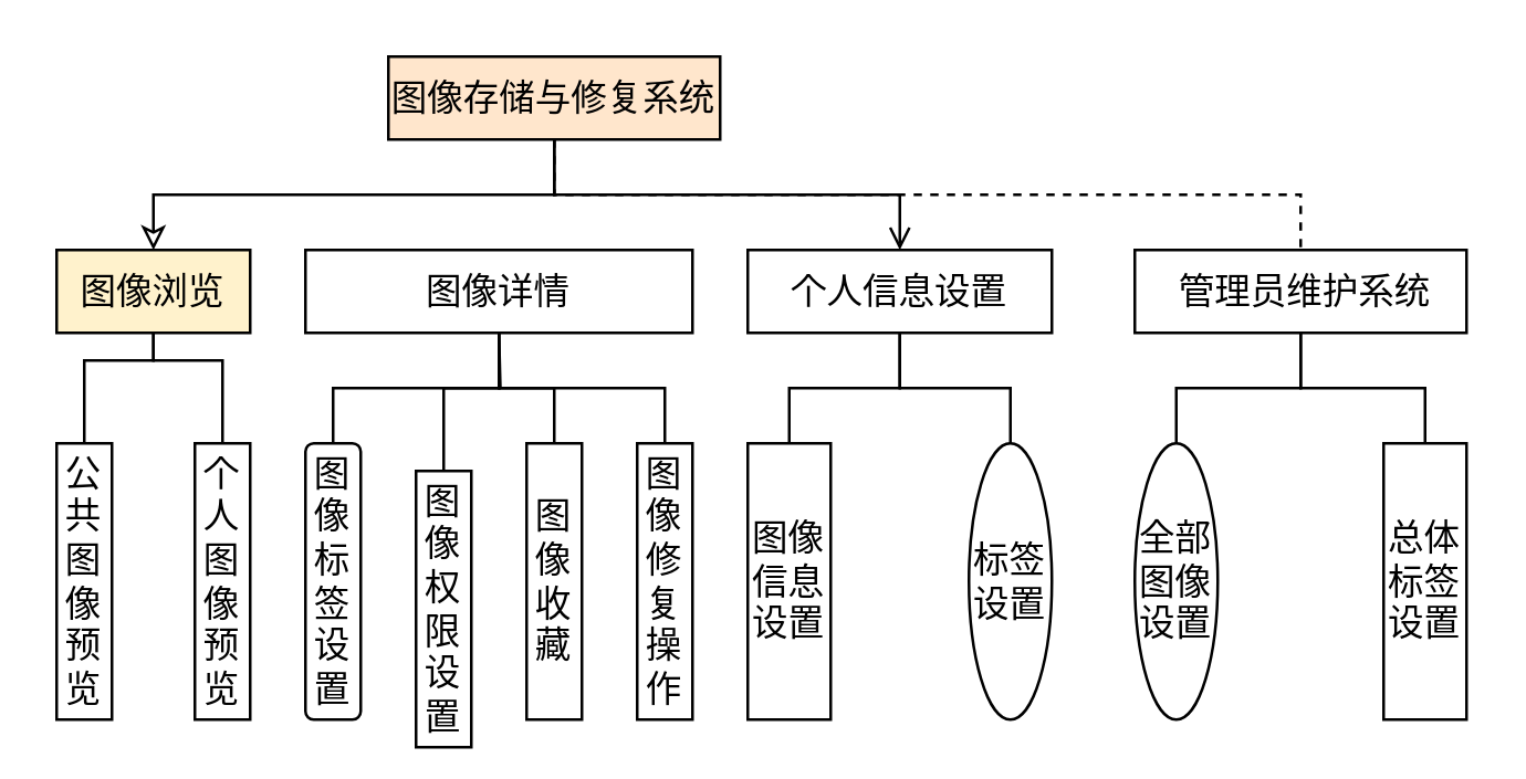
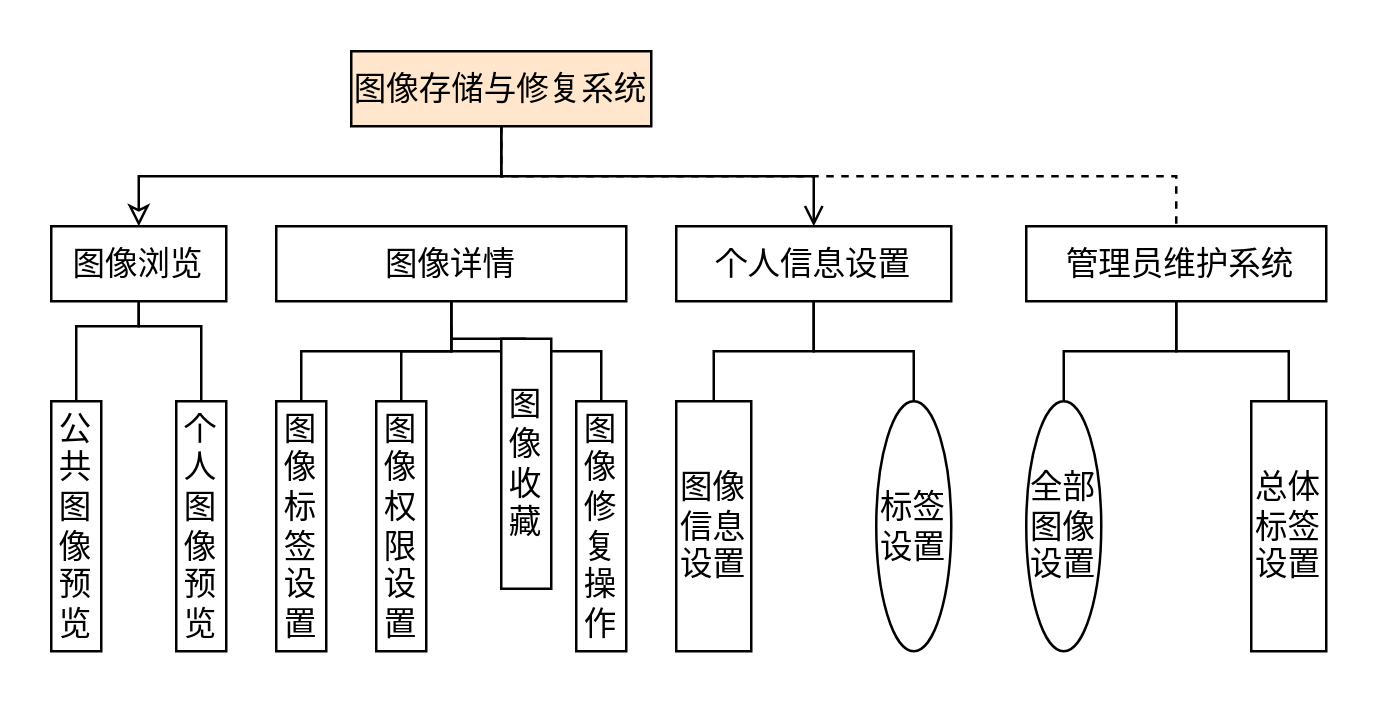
  <mxCell id="0" />
  <mxCell id="1" parent="0" />
  <mxCell id="2" style="edgeStyle=orthogonalEdgeStyle;rounded=0;orthogonalLoop=1;jettySize=auto;html=1;entryX=0.5;entryY=0;entryDx=0;entryDy=0;exitX=0.5;exitY=1;exitDx=0;exitDy=0;strokeColor=default;endArrow=classic;endFill=0;" edge="1" parent="1" source="5" target="8"><mxGeometry relative="1" as="geometry" /></mxCell>
  <mxCell id="3" style="edgeStyle=orthogonalEdgeStyle;rounded=0;orthogonalLoop=1;jettySize=auto;html=1;exitX=0.5;exitY=1;exitDx=0;exitDy=0;entryX=0.5;entryY=0;entryDx=0;entryDy=0;endArrow=open;endFill=0;" edge="1" parent="1" source="5" target="9"><mxGeometry relative="1" as="geometry" /></mxCell>
  <mxCell id="4" style="edgeStyle=orthogonalEdgeStyle;rounded=0;orthogonalLoop=1;jettySize=auto;html=1;exitX=0.5;exitY=1;exitDx=0;exitDy=0;endArrow=none;endFill=0;dashed=1;" edge="1" parent="1" source="5" target="12"><mxGeometry relative="1" as="geometry" /></mxCell>
  <mxCell id="5" value="图像存储与修复系统" style="rounded=0;whiteSpace=wrap;html=1;fontFamily=Helvetica;fontSize=13;fillColor=#ffe6cc;" vertex="1" parent="1"><mxGeometry x="140" y="20" width="120" height="30" as="geometry" /></mxCell>
  <mxCell id="6" style="edgeStyle=orthogonalEdgeStyle;shape=connector;rounded=0;orthogonalLoop=1;jettySize=auto;html=1;exitX=0.5;exitY=1;exitDx=0;exitDy=0;entryX=0.5;entryY=0;entryDx=0;entryDy=0;labelBackgroundColor=default;strokeColor=default;fontFamily=Helvetica;fontSize=11;fontColor=default;endArrow=none;endFill=0;" edge="1" parent="1" source="8" target="13"><mxGeometry relative="1" as="geometry"><Array as="points"><mxPoint x="55" y="130" /><mxPoint x="30" y="130" /></Array></mxGeometry></mxCell>
  <mxCell id="7" style="edgeStyle=orthogonalEdgeStyle;shape=connector;rounded=0;orthogonalLoop=1;jettySize=auto;html=1;exitX=0.5;exitY=1;exitDx=0;exitDy=0;entryX=0.5;entryY=0;entryDx=0;entryDy=0;labelBackgroundColor=default;strokeColor=default;fontFamily=Helvetica;fontSize=11;fontColor=default;endArrow=none;endFill=0;" edge="1" parent="1" source="8" target="14"><mxGeometry relative="1" as="geometry"><Array as="points"><mxPoint x="55" y="130" /><mxPoint x="80" y="130" /></Array></mxGeometry></mxCell>
- <mxCell id="8" value="图像浏览" style="rounded=0;whiteSpace=wrap;html=1;fontSize=13;fillColor=#fff2cc;" vertex="1" parent="1"><mxGeometry x="20" y="90" width="70" height="30" as="geometry" /></mxCell>
+ <mxCell id="8" value="图像浏览" style="rounded=0;whiteSpace=wrap;html=1;fontSize=13;" vertex="1" parent="1"><mxGeometry x="20" y="90" width="70" height="30" as="geometry" /></mxCell>
  <mxCell id="9" value="个人信息设置" style="rounded=0;whiteSpace=wrap;html=1;fontSize=13;" vertex="1" parent="1"><mxGeometry x="270" y="90" width="110" height="30" as="geometry" /></mxCell>
  <mxCell id="10" style="edgeStyle=orthogonalEdgeStyle;shape=connector;rounded=0;orthogonalLoop=1;jettySize=auto;html=1;exitX=0.5;exitY=1;exitDx=0;exitDy=0;entryX=0.5;entryY=0;entryDx=0;entryDy=0;labelBackgroundColor=default;strokeColor=default;fontFamily=Helvetica;fontSize=11;fontColor=default;endArrow=none;endFill=0;" edge="1" parent="1" source="12" target="28"><mxGeometry relative="1" as="geometry" /></mxCell>
  <mxCell id="11" style="edgeStyle=orthogonalEdgeStyle;shape=connector;rounded=0;orthogonalLoop=1;jettySize=auto;html=1;exitX=0.5;exitY=1;exitDx=0;exitDy=0;entryX=0.5;entryY=0;entryDx=0;entryDy=0;labelBackgroundColor=default;strokeColor=default;fontFamily=Helvetica;fontSize=11;fontColor=default;endArrow=none;endFill=0;" edge="1" parent="1" source="12" target="29"><mxGeometry relative="1" as="geometry" /></mxCell>
  <mxCell id="12" value="&amp;nbsp;管理员维护系统" style="rounded=0;whiteSpace=wrap;html=1;fontSize=13;" vertex="1" parent="1"><mxGeometry x="410" y="90" width="120" height="30" as="geometry" /></mxCell>
  <mxCell id="13" value="公共图像预览" style="rounded=0;whiteSpace=wrap;html=1;fontSize=13;" vertex="1" parent="1"><mxGeometry x="20" y="160" width="20" height="100" as="geometry" /></mxCell>
  <mxCell id="14" value="个人图像预览" style="rounded=0;whiteSpace=wrap;html=1;fontSize=13;" vertex="1" parent="1"><mxGeometry x="70" y="160" width="20" height="100" as="geometry" /></mxCell>
  <mxCell id="15" style="edgeStyle=orthogonalEdgeStyle;shape=connector;rounded=0;orthogonalLoop=1;jettySize=auto;html=1;exitX=0.5;exitY=0;exitDx=0;exitDy=0;entryX=0.5;entryY=1;entryDx=0;entryDy=0;labelBackgroundColor=default;strokeColor=default;fontFamily=Helvetica;fontSize=11;fontColor=default;endArrow=none;endFill=0;" edge="1" parent="1" source="16" target="19"><mxGeometry relative="1" as="geometry" /></mxCell>
- <mxCell id="16" value="图像标签设置" style="whiteSpace=wrap;html=1;fontSize=13;rounded=1;" vertex="1" parent="1"><mxGeometry x="110" y="160" width="20" height="100" as="geometry" /></mxCell>
+ <mxCell id="16" value="图像标签设置" style="rounded=0;whiteSpace=wrap;html=1;fontSize=13;" vertex="1" parent="1"><mxGeometry x="110" y="160" width="20" height="100" as="geometry" /></mxCell>
  <mxCell id="17" style="edgeStyle=orthogonalEdgeStyle;shape=connector;rounded=0;orthogonalLoop=1;jettySize=auto;html=1;exitX=0.5;exitY=0;exitDx=0;exitDy=0;labelBackgroundColor=default;strokeColor=default;fontFamily=Helvetica;fontSize=11;fontColor=default;endArrow=none;endFill=0;" edge="1" parent="1" source="18"><mxGeometry relative="1" as="geometry"><mxPoint x="180" y="120" as="targetPoint" /><Array as="points"><mxPoint x="240" y="140" /><mxPoint x="180" y="140" /></Array></mxGeometry></mxCell>
  <mxCell id="18" value="图像修复操作" style="rounded=0;whiteSpace=wrap;html=1;fontSize=13;" vertex="1" parent="1"><mxGeometry x="230" y="160" width="20" height="100" as="geometry" /></mxCell>
  <mxCell id="19" value="图像详情" style="rounded=0;whiteSpace=wrap;html=1;fontSize=13;" vertex="1" parent="1"><mxGeometry x="110" y="90" width="140" height="30" as="geometry" /></mxCell>
  <mxCell id="20" style="edgeStyle=orthogonalEdgeStyle;shape=connector;rounded=0;orthogonalLoop=1;jettySize=auto;html=1;exitX=0.5;exitY=0;exitDx=0;exitDy=0;labelBackgroundColor=default;strokeColor=default;fontFamily=Helvetica;fontSize=11;fontColor=default;endArrow=none;endFill=0;" edge="1" parent="1" source="21"><mxGeometry relative="1" as="geometry"><mxPoint x="180" y="130" as="targetPoint" /><Array as="points"><mxPoint x="160" y="140" /><mxPoint x="180" y="140" /></Array></mxGeometry></mxCell>
- <mxCell id="21" value="图像权限设置" style="rounded=0;whiteSpace=wrap;html=1;fontSize=13;" vertex="1" parent="1"><mxGeometry x="150" y="170" width="20" height="100" as="geometry" /></mxCell>
+ <mxCell id="21" value="图像权限设置" style="rounded=0;whiteSpace=wrap;html=1;fontSize=13;" vertex="1" parent="1"><mxGeometry x="150" y="160" width="20" height="100" as="geometry" /></mxCell>
  <mxCell id="22" style="edgeStyle=orthogonalEdgeStyle;shape=connector;rounded=0;orthogonalLoop=1;jettySize=auto;html=1;exitX=0.5;exitY=0;exitDx=0;exitDy=0;labelBackgroundColor=default;strokeColor=default;fontFamily=Helvetica;fontSize=11;fontColor=default;endArrow=none;endFill=0;" edge="1" parent="1" source="23"><mxGeometry relative="1" as="geometry"><mxPoint x="180" y="120" as="targetPoint" /></mxGeometry></mxCell>
- <mxCell id="23" value="图像收藏" style="rounded=0;whiteSpace=wrap;html=1;fontSize=13;" vertex="1" parent="1"><mxGeometry x="190" y="160" width="20" height="100" as="geometry" /></mxCell>
+ <mxCell id="23" value="图像收藏" style="rounded=0;whiteSpace=wrap;html=1;fontSize=13;" vertex="1" parent="1"><mxGeometry x="200" y="135" width="20" height="100" as="geometry" /></mxCell>
  <mxCell id="24" style="edgeStyle=orthogonalEdgeStyle;shape=connector;rounded=0;orthogonalLoop=1;jettySize=auto;html=1;exitX=0.5;exitY=0;exitDx=0;exitDy=0;entryX=0.5;entryY=1;entryDx=0;entryDy=0;labelBackgroundColor=default;strokeColor=default;fontFamily=Helvetica;fontSize=11;fontColor=default;endArrow=none;endFill=0;" edge="1" parent="1" source="25" target="9"><mxGeometry relative="1" as="geometry" /></mxCell>
  <mxCell id="25" value="图像信息设置" style="rounded=0;whiteSpace=wrap;html=1;fontSize=13;" vertex="1" parent="1"><mxGeometry x="270" y="160" width="30" height="100" as="geometry" /></mxCell>
  <mxCell id="26" style="edgeStyle=orthogonalEdgeStyle;shape=connector;rounded=0;orthogonalLoop=1;jettySize=auto;html=1;exitX=0.5;exitY=0;exitDx=0;exitDy=0;entryX=0.5;entryY=1;entryDx=0;entryDy=0;labelBackgroundColor=default;strokeColor=default;fontFamily=Helvetica;fontSize=11;fontColor=default;endArrow=none;endFill=0;" edge="1" parent="1" source="27" target="9"><mxGeometry relative="1" as="geometry" /></mxCell>
  <mxCell id="27" value="标签设置" style="ellipse;whiteSpace=wrap;html=1;fontSize=13;" vertex="1" parent="1"><mxGeometry x="350" y="160" width="30" height="100" as="geometry" /></mxCell>
  <mxCell id="28" value="全部图像设置" style="ellipse;whiteSpace=wrap;html=1;fontSize=13;" vertex="1" parent="1"><mxGeometry x="410" y="160" width="30" height="100" as="geometry" /></mxCell>
  <mxCell id="29" value="总体标签设置" style="rounded=0;whiteSpace=wrap;html=1;fontSize=13;" vertex="1" parent="1"><mxGeometry x="500" y="160" width="30" height="100" as="geometry" /></mxCell>
